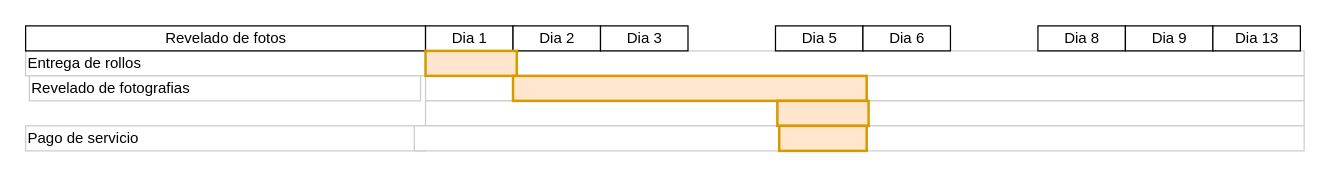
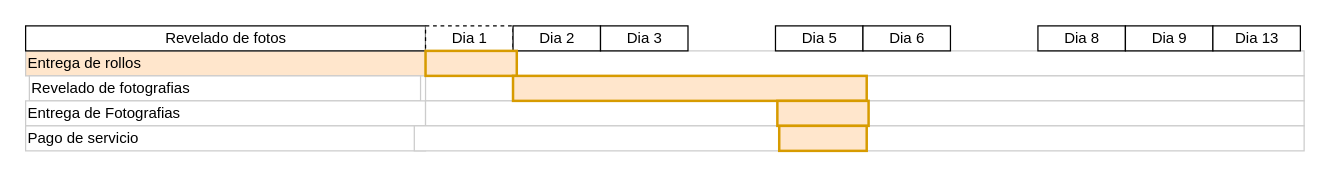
  <mxCell id="0" />
  <mxCell id="1" parent="0" />
- <mxCell id="2" value="Entrega de rollos" style="align=left;strokeColor=#CCCCCC;html=1;" vertex="1" parent="1"><mxGeometry x="20" y="40" width="320.0" height="20.0" as="geometry" /></mxCell>
+ <mxCell id="2" value="Entrega de rollos" style="align=left;strokeColor=#CCCCCC;html=1;fillColor=#ffe6cc;" vertex="1" parent="1"><mxGeometry x="20" y="40" width="320.0" height="20.0" as="geometry" /></mxCell>
  <mxCell id="3" value="Revelado de fotografias" style="align=left;strokeColor=#CCCCCC;html=1;" vertex="1" parent="1"><mxGeometry x="23" y="60" width="313" height="20" as="geometry" /></mxCell>
+ <mxCell id="4" value="Entrega de Fotografias" style="align=left;strokeColor=#CCCCCC;html=1;" vertex="1" parent="1"><mxGeometry x="20" y="80" width="320.0" height="20" as="geometry" /></mxCell>
  <mxCell id="5" value="Pago de servicio" style="align=left;strokeColor=#CCCCCC;html=1;" vertex="1" parent="1"><mxGeometry x="20" y="100" width="320.0" height="20" as="geometry" /></mxCell>
  <mxCell id="6" value="Revelado de fotos" style="strokeWidth=1;fontStyle=0;html=1;" vertex="1" parent="1"><mxGeometry x="20" y="20" width="320" height="20" as="geometry" /></mxCell>
  <mxCell id="7" value="" style="align=left;strokeColor=#CCCCCC;html=1;" vertex="1" parent="1"><mxGeometry x="340" y="40" width="703" height="20" as="geometry" /></mxCell>
- <mxCell id="8" value="Dia 1" style="strokeWidth=1;fontStyle=0;html=1;" vertex="1" parent="1"><mxGeometry x="340" y="20" width="70" height="20" as="geometry" /></mxCell>
+ <mxCell id="8" value="Dia 1" style="strokeWidth=1;fontStyle=0;html=1;dashed=1;" vertex="1" parent="1"><mxGeometry x="340" y="20" width="70" height="20" as="geometry" /></mxCell>
  <mxCell id="9" value="Dia 2" style="strokeWidth=1;fontStyle=0;html=1;" vertex="1" parent="1"><mxGeometry x="410" y="20" width="70" height="20" as="geometry" /></mxCell>
  <mxCell id="10" value="Dia 3" style="strokeWidth=1;fontStyle=0;html=1;" vertex="1" parent="1"><mxGeometry x="480" y="20" width="70" height="20" as="geometry" /></mxCell>
  <mxCell id="11" value="Dia 5" style="strokeWidth=1;fontStyle=0;html=1;" vertex="1" parent="1"><mxGeometry x="620" y="20" width="70" height="20" as="geometry" /></mxCell>
  <mxCell id="12" value="Dia 6" style="strokeWidth=1;fontStyle=0;html=1;" vertex="1" parent="1"><mxGeometry x="690" y="20" width="70" height="20" as="geometry" /></mxCell>
  <mxCell id="13" value="Dia 8" style="strokeWidth=1;fontStyle=0;html=1;" vertex="1" parent="1"><mxGeometry x="830" y="20" width="70" height="20" as="geometry" /></mxCell>
  <mxCell id="14" value="Dia 9" style="strokeWidth=1;fontStyle=0;html=1;" vertex="1" parent="1"><mxGeometry x="900" y="20" width="70" height="20" as="geometry" /></mxCell>
  <mxCell id="15" value="Dia 13" style="strokeWidth=1;fontStyle=0;html=1;" vertex="1" parent="1"><mxGeometry x="970" y="20" width="70" height="20" as="geometry" /></mxCell>
  <mxCell id="16" value="" style="align=left;strokeColor=#CCCCCC;html=1;" vertex="1" parent="1"><mxGeometry x="340" y="60" width="703" height="20" as="geometry" /></mxCell>
  <mxCell id="17" value="" style="align=left;strokeColor=#CCCCCC;html=1;" vertex="1" parent="1"><mxGeometry x="340" y="80" width="703" height="20" as="geometry" /></mxCell>
  <mxCell id="18" value="" style="align=left;strokeColor=#CCCCCC;html=1;" vertex="1" parent="1"><mxGeometry x="331" y="100" width="712" height="20" as="geometry" /></mxCell>
  <mxCell id="19" value="" style="whiteSpace=wrap;html=1;strokeWidth=2;fillColor=#ffe6cc;fontSize=14;align=center;strokeColor=#d79b00;" vertex="1" parent="1"><mxGeometry x="340" y="40" width="73" height="20" as="geometry" /></mxCell>
  <mxCell id="20" value="" style="whiteSpace=wrap;html=1;strokeWidth=2;fillColor=#ffe6cc;fontSize=14;align=center;strokeColor=#d79b00;" vertex="1" parent="1"><mxGeometry x="410" y="60" width="283" height="20" as="geometry" /></mxCell>
  <mxCell id="21" value="" style="whiteSpace=wrap;html=1;strokeWidth=2;fillColor=#ffe6cc;fontSize=14;align=center;strokeColor=#d79b00;" vertex="1" parent="1"><mxGeometry x="621.5" y="80" width="73" height="20" as="geometry" /></mxCell>
  <mxCell id="22" value="" style="whiteSpace=wrap;html=1;strokeWidth=2;fillColor=#ffe6cc;fontSize=14;align=center;strokeColor=#d79b00;" vertex="1" parent="1"><mxGeometry x="623" y="100" width="70" height="20" as="geometry" /></mxCell>
